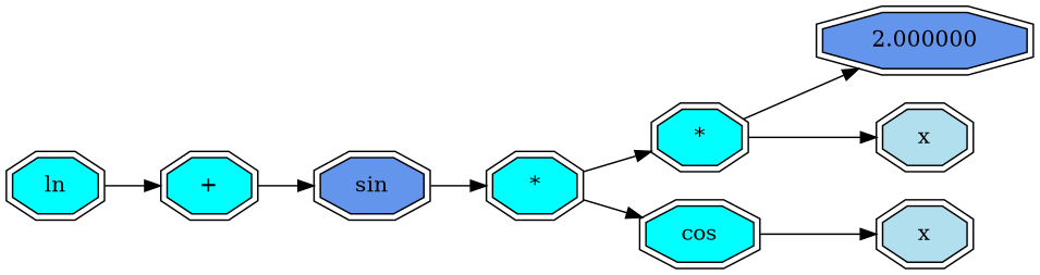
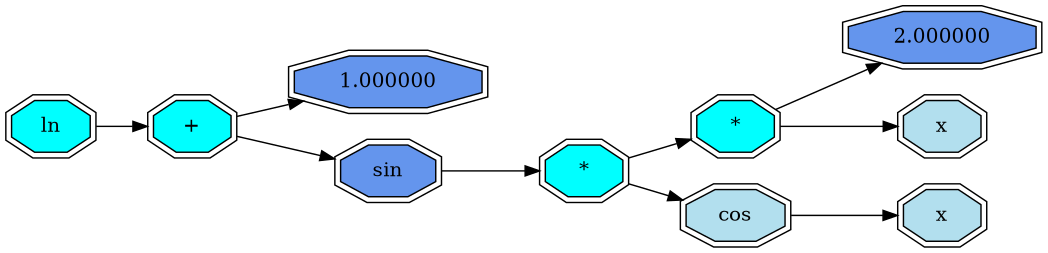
  digraph {
    rankdir=LR
    node [fillcolor=aqua shape=doubleoctagon style=filled]
    n1 [label=" ln "]
    n2 [label=" + "]
+   n3 [fillcolor=cornflowerblue label=" 1.000000 "]
    n4 [fillcolor=cornflowerblue label=" sin "]
    n5 [label=" * "]
    n6 [label=" * "]
-   n7 [label=" cos "]
+   n7 [fillcolor=lightblue2 label=" cos "]
    n8 [fillcolor=cornflowerblue label=" 2.000000 "]
    n9 [fillcolor=lightblue2 label=" x "]
    n10 [fillcolor=lightblue2 label=" x "]
    n1 -> n2
+   n2 -> n3
    n2 -> n4
    n4 -> n5
    n5 -> n6
    n5 -> n7
    n6 -> n8
    n6 -> n9
    n7 -> n10
  }
